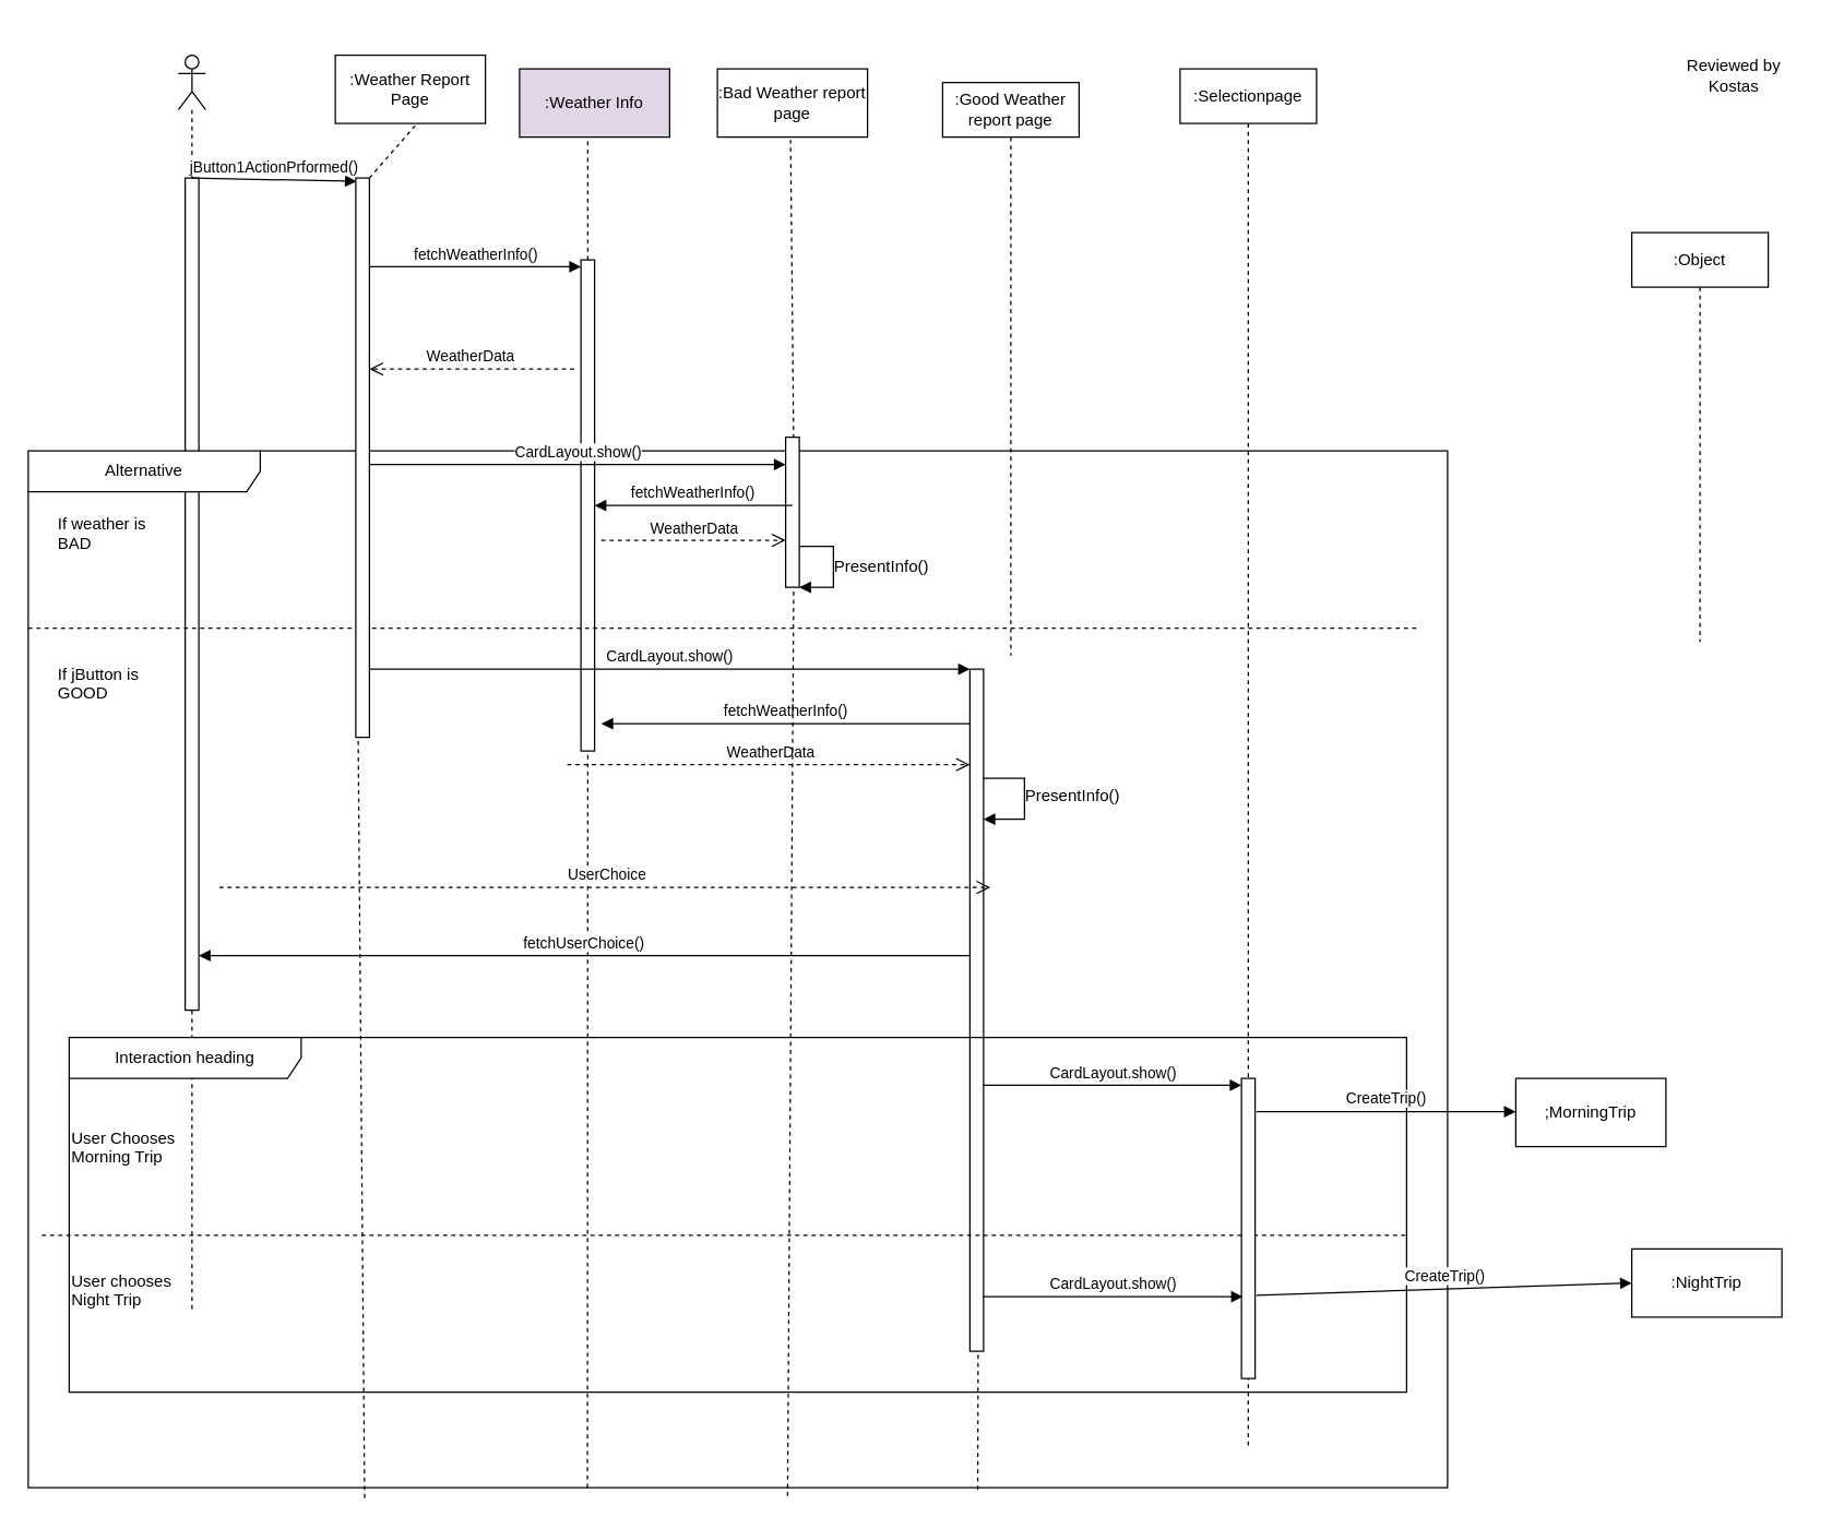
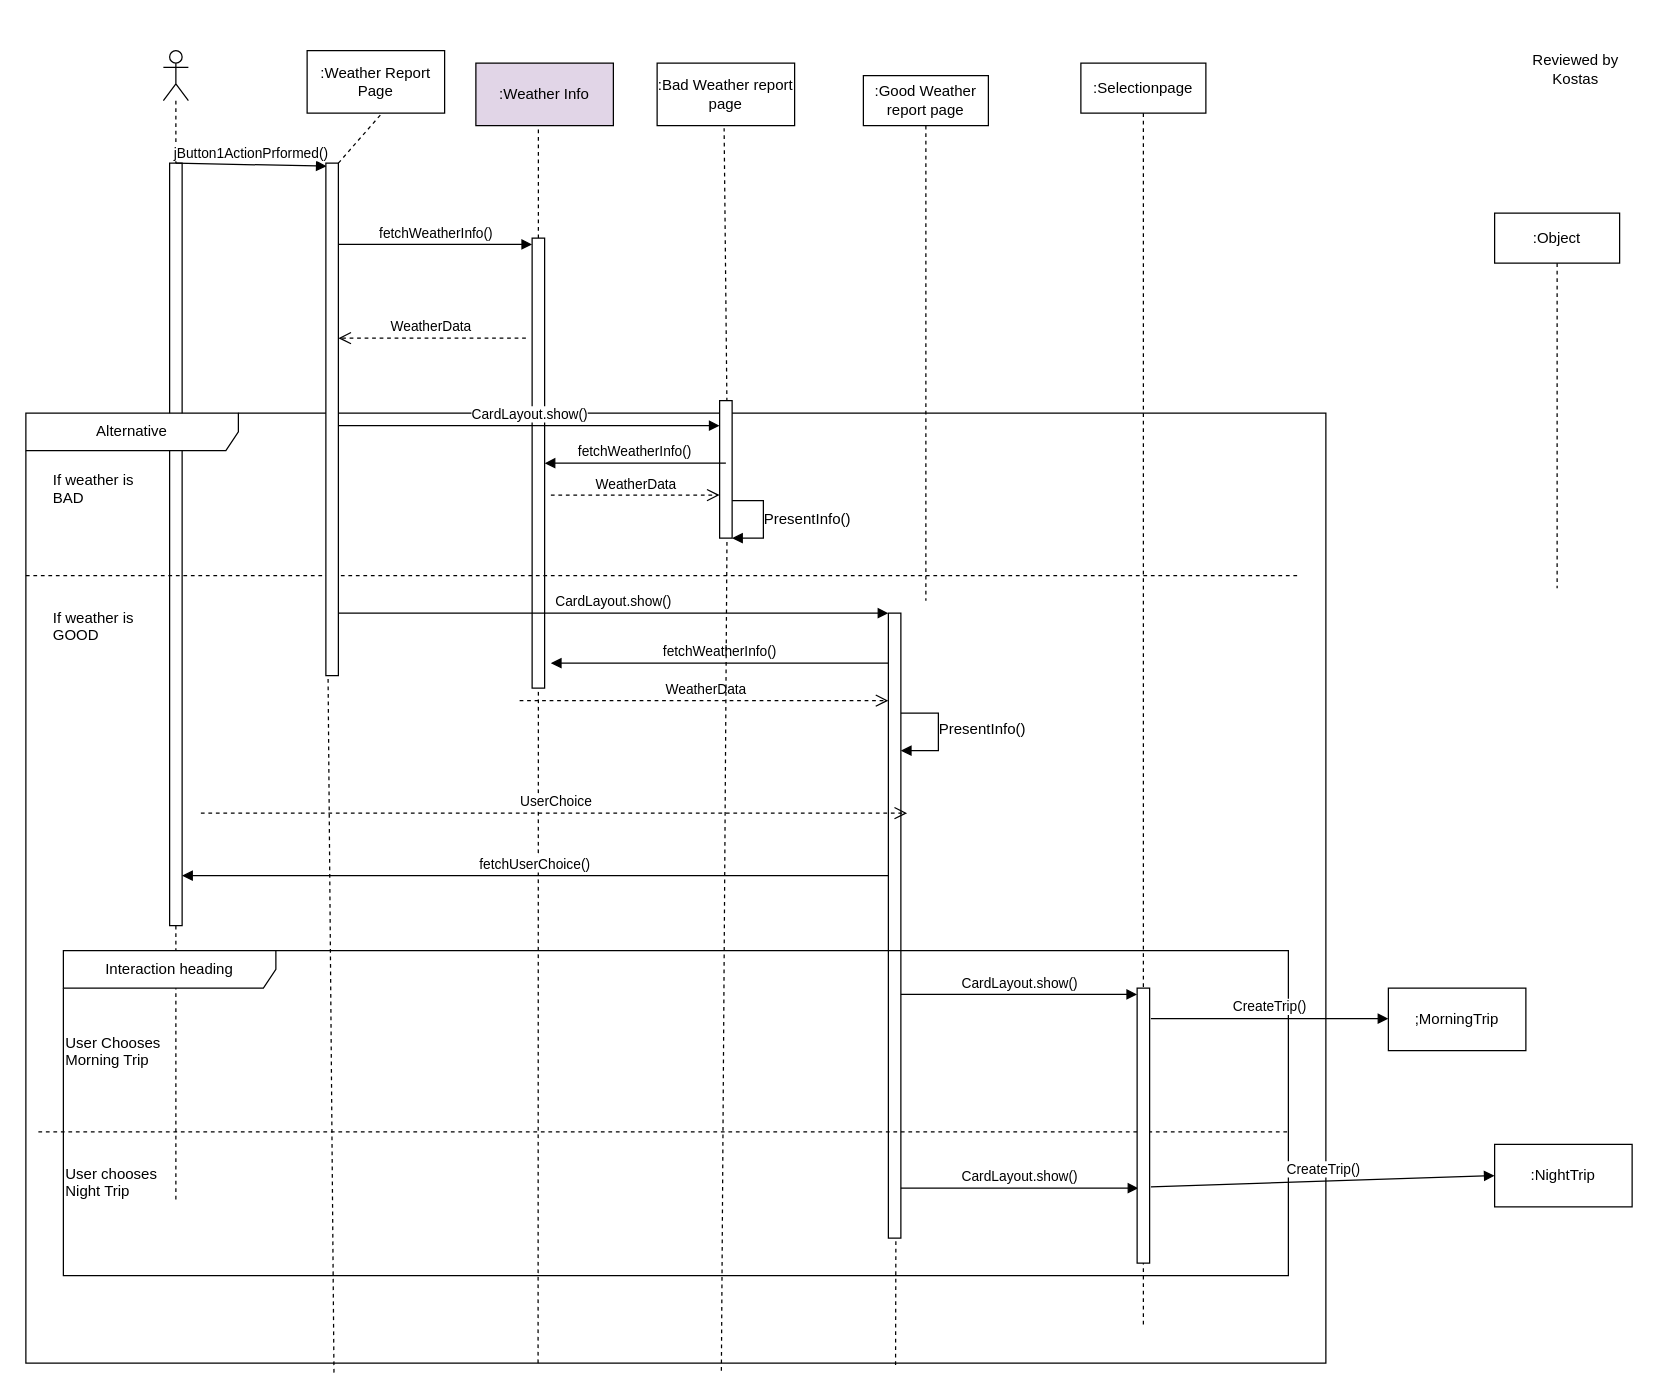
  <mxCell id="0" />
  <mxCell id="1" parent="0" />
  <mxCell id="2" value="" style="shape=umlLifeline;perimeter=lifelinePerimeter;whiteSpace=wrap;html=1;container=1;dropTarget=0;collapsible=0;recursiveResize=0;outlineConnect=0;portConstraint=eastwest;newEdgeStyle={&quot;curved&quot;:0,&quot;rounded&quot;:0};participant=umlActor;" vertex="1" parent="1"><mxGeometry x="130" y="40" width="20" height="920" as="geometry" /></mxCell>
  <mxCell id="3" value="" style="html=1;points=[[0,0,0,0,5],[0,1,0,0,-5],[1,0,0,0,5],[1,1,0,0,-5]];perimeter=orthogonalPerimeter;outlineConnect=0;targetShapes=umlLifeline;portConstraint=eastwest;newEdgeStyle={&quot;curved&quot;:0,&quot;rounded&quot;:0};" vertex="1" parent="2"><mxGeometry x="5" y="90" width="10" height="610" as="geometry" /></mxCell>
  <mxCell id="4" value="" style="html=1;verticalAlign=bottom;endArrow=none;dashed=1;labelBackgroundColor=none;fontFamily=Verdana;fontSize=12;elbow=vertical;startFill=0;entryX=0.545;entryY=1;entryDx=0;entryDy=0;entryPerimeter=0;" edge="1" parent="1" source="32" target="44"><mxGeometry relative="1" as="geometry"><mxPoint x="262" y="101.28" as="targetPoint" /><mxPoint x="282" y="400" as="sourcePoint" /></mxGeometry></mxCell>
  <mxCell id="5" value="" style="html=1;verticalAlign=bottom;endArrow=none;dashed=1;labelBackgroundColor=none;fontFamily=Verdana;fontSize=12;elbow=vertical;startFill=0;entryX=0.586;entryY=1.027;entryDx=0;entryDy=0;entryPerimeter=0;exitX=0.691;exitY=0.988;exitDx=0;exitDy=0;exitPerimeter=0;" edge="1" parent="1" source="34"><mxGeometry relative="1" as="geometry"><mxPoint x="578.6" y="102.16" as="targetPoint" /><mxPoint x="579" y="410" as="sourcePoint" /></mxGeometry></mxCell>
  <mxCell id="6" value="jButton1ActionPrformed()" style="html=1;verticalAlign=bottom;endArrow=block;curved=0;rounded=0;entryX=0.064;entryY=0.006;entryDx=0;entryDy=0;entryPerimeter=0;" edge="1" parent="1" target="32"><mxGeometry width="80" relative="1" as="geometry"><mxPoint x="140" y="130" as="sourcePoint" /><mxPoint x="270" y="130" as="targetPoint" /></mxGeometry></mxCell>
  <mxCell id="7" value="" style="html=1;verticalAlign=bottom;endArrow=none;dashed=1;labelBackgroundColor=none;fontFamily=Verdana;fontSize=12;elbow=vertical;startFill=0;entryX=0.5;entryY=1;entryDx=0;entryDy=0;" edge="1" parent="1" source="9"><mxGeometry relative="1" as="geometry"><mxPoint x="430" y="100" as="targetPoint" /><mxPoint x="430" y="400" as="sourcePoint" /></mxGeometry></mxCell>
  <mxCell id="8" value="" style="html=1;verticalAlign=bottom;endArrow=none;dashed=1;labelBackgroundColor=none;fontFamily=Verdana;fontSize=12;elbow=vertical;startFill=0;entryX=0.5;entryY=1;entryDx=0;entryDy=0;exitX=0.394;exitY=1;exitDx=0;exitDy=0;exitPerimeter=0;" edge="1" parent="1" source="12" target="9"><mxGeometry relative="1" as="geometry"><mxPoint x="430" y="100" as="targetPoint" /><mxPoint x="430" y="400" as="sourcePoint" /></mxGeometry></mxCell>
  <mxCell id="9" value="" style="html=1;points=[[0,0,0,0,5],[0,1,0,0,-5],[1,0,0,0,5],[1,1,0,0,-5]];perimeter=orthogonalPerimeter;outlineConnect=0;targetShapes=umlLifeline;portConstraint=eastwest;newEdgeStyle={&quot;curved&quot;:0,&quot;rounded&quot;:0};" vertex="1" parent="1"><mxGeometry x="425" y="190" width="10" height="360" as="geometry" /></mxCell>
  <mxCell id="10" value="fetchWeatherInfo()" style="html=1;verticalAlign=bottom;endArrow=block;curved=0;rounded=0;entryX=0;entryY=0;entryDx=0;entryDy=5;entryPerimeter=0;" edge="1" parent="1" source="32" target="9"><mxGeometry width="80" relative="1" as="geometry"><mxPoint x="285" y="160" as="sourcePoint" /><mxPoint x="421" y="161" as="targetPoint" /><mxPoint as="offset" /></mxGeometry></mxCell>
  <mxCell id="11" value="WeatherData" style="html=1;verticalAlign=bottom;endArrow=open;dashed=1;endSize=8;curved=0;rounded=0;" edge="1" parent="1" target="32"><mxGeometry x="0.007" relative="1" as="geometry"><mxPoint x="420" y="270" as="sourcePoint" /><mxPoint x="480" y="290" as="targetPoint" /><mxPoint as="offset" /></mxGeometry></mxCell>
  <mxCell id="12" value="Alternative" style="shape=umlFrame;whiteSpace=wrap;html=1;pointerEvents=0;recursiveResize=0;container=1;collapsible=0;width=170;" vertex="1" parent="1"><mxGeometry x="20" y="330" width="1040" height="760" as="geometry" /></mxCell>
  <mxCell id="13" value="&lt;div&gt;If weather is&amp;nbsp;&lt;/div&gt;&lt;div&gt;BAD&lt;/div&gt;" style="text;html=1;" vertex="1" parent="12"><mxGeometry width="100" height="20" relative="1" as="geometry"><mxPoint x="20" y="40" as="offset" /></mxGeometry></mxCell>
- <mxCell id="14" value="&lt;div&gt;If jButton is &lt;br&gt;&lt;/div&gt;&lt;div&gt;GOOD&lt;/div&gt;" style="line;strokeWidth=1;dashed=1;labelPosition=center;verticalLabelPosition=bottom;align=left;verticalAlign=top;spacingLeft=20;spacingTop=15;html=1;whiteSpace=wrap;" vertex="1" parent="12"><mxGeometry y="125" width="1020" height="10" as="geometry" /></mxCell>
+ <mxCell id="14" value="&lt;div&gt;If weather is &lt;br&gt;&lt;/div&gt;&lt;div&gt;GOOD&lt;/div&gt;" style="line;strokeWidth=1;dashed=1;labelPosition=center;verticalLabelPosition=bottom;align=left;verticalAlign=top;spacingLeft=20;spacingTop=15;html=1;whiteSpace=wrap;" vertex="1" parent="12"><mxGeometry y="125" width="1020" height="10" as="geometry" /></mxCell>
  <mxCell id="15" value="" style="html=1;verticalAlign=bottom;endArrow=none;dashed=1;labelBackgroundColor=none;fontFamily=Verdana;fontSize=12;elbow=vertical;startFill=0;exitX=0.237;exitY=1.01;exitDx=0;exitDy=0;exitPerimeter=0;entryX=1;entryY=1;entryDx=0;entryDy=-5;entryPerimeter=0;" edge="1" parent="12" source="12"><mxGeometry relative="1" as="geometry"><mxPoint x="241.68" y="202" as="targetPoint" /><mxPoint x="240.0" y="250" as="sourcePoint" /></mxGeometry></mxCell>
  <mxCell id="16" value="CardLayout.show()" style="html=1;verticalAlign=bottom;endArrow=block;curved=0;rounded=0;" edge="1" parent="12" source="32" target="17"><mxGeometry width="80" relative="1" as="geometry"><mxPoint x="240" y="170" as="sourcePoint" /><mxPoint x="530" y="170" as="targetPoint" /><mxPoint as="offset" /></mxGeometry></mxCell>
  <mxCell id="17" value="" style="html=1;points=[[0,0,0,0,5],[0,1,0,0,-5],[1,0,0,0,5],[1,1,0,0,-5]];perimeter=orthogonalPerimeter;outlineConnect=0;targetShapes=umlLifeline;portConstraint=eastwest;newEdgeStyle={&quot;curved&quot;:0,&quot;rounded&quot;:0};" vertex="1" parent="12"><mxGeometry x="690" y="160" width="10" height="500" as="geometry" /></mxCell>
  <mxCell id="18" value="" style="html=1;verticalAlign=bottom;endArrow=none;dashed=1;labelBackgroundColor=none;fontFamily=Verdana;fontSize=12;elbow=vertical;startFill=0;entryX=0.6;entryY=1;entryDx=0;entryDy=0;entryPerimeter=0;exitX=0.669;exitY=1.002;exitDx=0;exitDy=0;exitPerimeter=0;" edge="1" parent="12" source="12" target="17"><mxGeometry relative="1" as="geometry"><mxPoint x="690" y="-220" as="targetPoint" /><mxPoint x="693" y="252" as="sourcePoint" /></mxGeometry></mxCell>
  <mxCell id="19" value="" style="html=1;align=left;spacingLeft=2;endArrow=block;rounded=0;edgeStyle=orthogonalEdgeStyle;curved=0;rounded=0;" edge="1" parent="12"><mxGeometry relative="1" as="geometry"><mxPoint x="560" y="70" as="sourcePoint" /><Array as="points"><mxPoint x="590" y="100" /></Array><mxPoint x="565" y="100" as="targetPoint" /></mxGeometry></mxCell>
  <mxCell id="20" value="PresentInfo()" style="text;html=1;align=center;verticalAlign=middle;resizable=0;points=[];autosize=1;strokeColor=none;fillColor=none;" vertex="1" parent="12"><mxGeometry x="580" y="70" width="90" height="30" as="geometry" /></mxCell>
  <mxCell id="21" value="" style="html=1;align=left;spacingLeft=2;endArrow=block;rounded=0;edgeStyle=orthogonalEdgeStyle;curved=0;rounded=0;" edge="1" parent="12" target="17"><mxGeometry relative="1" as="geometry"><mxPoint x="700" y="240" as="sourcePoint" /><Array as="points"><mxPoint x="730" y="240" /><mxPoint x="730" y="270" /></Array><mxPoint x="705" y="270" as="targetPoint" /></mxGeometry></mxCell>
  <mxCell id="22" value="WeatherData" style="html=1;verticalAlign=bottom;endArrow=open;dashed=1;endSize=8;curved=0;rounded=0;exitX=1;exitY=1;exitDx=0;exitDy=-5;exitPerimeter=0;" edge="1" parent="12"><mxGeometry x="0.007" relative="1" as="geometry"><mxPoint x="395" y="230" as="sourcePoint" /><mxPoint x="690" y="230" as="targetPoint" /><mxPoint as="offset" /></mxGeometry></mxCell>
  <mxCell id="23" value="fetchWeatherInfo()" style="html=1;verticalAlign=bottom;endArrow=block;curved=0;rounded=0;" edge="1" parent="12"><mxGeometry width="80" relative="1" as="geometry"><mxPoint x="690" y="200" as="sourcePoint" /><mxPoint x="420" y="200" as="targetPoint" /><mxPoint as="offset" /></mxGeometry></mxCell>
  <mxCell id="24" value="PresentInfo()" style="text;html=1;align=center;verticalAlign=middle;resizable=0;points=[];autosize=1;strokeColor=none;fillColor=none;" vertex="1" parent="12"><mxGeometry x="720" y="238" width="90" height="30" as="geometry" /></mxCell>
  <mxCell id="25" value="Interaction heading" style="shape=umlFrame;whiteSpace=wrap;html=1;pointerEvents=0;recursiveResize=0;container=1;collapsible=0;width=170;" vertex="1" parent="12"><mxGeometry x="30" y="430" width="980" height="260" as="geometry" /></mxCell>
  <mxCell id="26" value="&lt;div&gt;User Chooses&lt;/div&gt;&lt;div&gt;Morning Trip&lt;/div&gt;" style="text;html=1;" vertex="1" parent="25"><mxGeometry width="100" height="20" relative="1" as="geometry"><mxPoint y="60" as="offset" /></mxGeometry></mxCell>
  <mxCell id="27" value="&lt;div&gt;User chooses&amp;nbsp;&lt;/div&gt;&lt;div&gt;Night Trip&lt;/div&gt;" style="line;strokeWidth=1;dashed=1;labelPosition=center;verticalLabelPosition=bottom;align=left;verticalAlign=top;spacingLeft=20;spacingTop=15;html=1;whiteSpace=wrap;" vertex="1" parent="25"><mxGeometry x="-20" y="140" width="1000" height="10" as="geometry" /></mxCell>
  <mxCell id="28" value="CardLayout.show()" style="html=1;verticalAlign=bottom;endArrow=block;curved=0;rounded=0;entryX=0;entryY=0;entryDx=0;entryDy=5;entryPerimeter=0;" edge="1" parent="25"><mxGeometry width="80" relative="1" as="geometry"><mxPoint x="670" y="190" as="sourcePoint" /><mxPoint x="860" y="190" as="targetPoint" /><mxPoint as="offset" /></mxGeometry></mxCell>
  <mxCell id="29" value="CreateTrip()" style="html=1;verticalAlign=bottom;endArrow=block;curved=0;rounded=0;entryX=0;entryY=0.5;entryDx=0;entryDy=0;" edge="1" parent="25" target="40"><mxGeometry width="80" relative="1" as="geometry"><mxPoint x="870" y="189" as="sourcePoint" /><mxPoint x="1060" y="189" as="targetPoint" /><mxPoint as="offset" /></mxGeometry></mxCell>
  <mxCell id="30" value="UserChoice" style="html=1;verticalAlign=bottom;endArrow=open;dashed=1;endSize=8;curved=0;rounded=0;entryX=0;entryY=0.667;entryDx=0;entryDy=0;entryPerimeter=0;" edge="1" parent="12"><mxGeometry x="0.007" relative="1" as="geometry"><mxPoint x="140" y="320" as="sourcePoint" /><mxPoint x="705" y="320" as="targetPoint" /><mxPoint as="offset" /></mxGeometry></mxCell>
  <mxCell id="31" value="fetchUserChoice()" style="html=1;verticalAlign=bottom;endArrow=block;curved=0;rounded=0;" edge="1" parent="12"><mxGeometry width="80" relative="1" as="geometry"><mxPoint x="690" y="370" as="sourcePoint" /><mxPoint x="125" y="370" as="targetPoint" /><mxPoint as="offset" /></mxGeometry></mxCell>
  <mxCell id="32" value="" style="html=1;points=[[0,0,0,0,5],[0,1,0,0,-5],[1,0,0,0,5],[1,1,0,0,-5]];perimeter=orthogonalPerimeter;outlineConnect=0;targetShapes=umlLifeline;portConstraint=eastwest;newEdgeStyle={&quot;curved&quot;:0,&quot;rounded&quot;:0};" vertex="1" parent="12"><mxGeometry x="240" y="-200" width="10" height="410" as="geometry" /></mxCell>
  <mxCell id="33" value="" style="html=1;verticalAlign=bottom;endArrow=none;dashed=1;labelBackgroundColor=none;fontFamily=Verdana;fontSize=12;elbow=vertical;startFill=0;entryX=0.586;entryY=1.027;entryDx=0;entryDy=0;entryPerimeter=0;exitX=0.535;exitY=1.008;exitDx=0;exitDy=0;exitPerimeter=0;" edge="1" parent="1" source="12" target="34"><mxGeometry relative="1" as="geometry"><mxPoint x="579" y="102" as="targetPoint" /><mxPoint x="586" y="557" as="sourcePoint" /></mxGeometry></mxCell>
  <mxCell id="34" value="" style="html=1;points=[[0,0,0,0,5],[0,1,0,0,-5],[1,0,0,0,5],[1,1,0,0,-5]];perimeter=orthogonalPerimeter;outlineConnect=0;targetShapes=umlLifeline;portConstraint=eastwest;newEdgeStyle={&quot;curved&quot;:0,&quot;rounded&quot;:0};" vertex="1" parent="1"><mxGeometry x="575" y="320" width="10" height="110" as="geometry" /></mxCell>
  <mxCell id="35" value="fetchWeatherInfo()" style="html=1;verticalAlign=bottom;endArrow=block;curved=0;rounded=0;exitX=0.5;exitY=0.455;exitDx=0;exitDy=0;exitPerimeter=0;" edge="1" parent="1" source="34" target="9"><mxGeometry width="80" relative="1" as="geometry"><mxPoint x="410" y="380" as="sourcePoint" /><mxPoint x="550" y="380" as="targetPoint" /><mxPoint as="offset" /></mxGeometry></mxCell>
  <mxCell id="36" value="WeatherData" style="html=1;verticalAlign=bottom;endArrow=open;dashed=1;endSize=8;curved=0;rounded=0;exitX=1.5;exitY=0.571;exitDx=0;exitDy=0;exitPerimeter=0;" edge="1" parent="1" source="9" target="34"><mxGeometry x="0.007" relative="1" as="geometry"><mxPoint x="555" y="420" as="sourcePoint" /><mxPoint x="420" y="420" as="targetPoint" /><mxPoint as="offset" /></mxGeometry></mxCell>
  <mxCell id="37" value="CardLayout.show()" style="html=1;verticalAlign=bottom;endArrow=block;curved=0;rounded=0;entryX=0;entryY=0.182;entryDx=0;entryDy=0;entryPerimeter=0;" edge="1" parent="1" source="32" target="34"><mxGeometry width="80" relative="1" as="geometry"><mxPoint x="265" y="360" as="sourcePoint" /><mxPoint x="555" y="360" as="targetPoint" /></mxGeometry></mxCell>
  <mxCell id="38" value="CardLayout.show()" style="html=1;verticalAlign=bottom;endArrow=block;curved=0;rounded=0;entryX=0;entryY=0;entryDx=0;entryDy=5;entryPerimeter=0;" edge="1" parent="1" source="17" target="47"><mxGeometry width="80" relative="1" as="geometry"><mxPoint x="640" y="850" as="sourcePoint" /><mxPoint x="1080" y="850" as="targetPoint" /><mxPoint as="offset" /></mxGeometry></mxCell>
  <mxCell id="39" value=";MorningTrip" style="html=1;whiteSpace=wrap;" vertex="1" parent="1"><mxGeometry x="1110" y="790" width="110" height="50" as="geometry" /></mxCell>
  <mxCell id="40" value=":NightTrip" style="html=1;whiteSpace=wrap;" vertex="1" parent="1"><mxGeometry x="1195" y="915" width="110" height="50" as="geometry" /></mxCell>
  <mxCell id="41" value="CreateTrip()" style="html=1;verticalAlign=bottom;endArrow=block;curved=0;rounded=0;entryX=0;entryY=0;entryDx=0;entryDy=5;entryPerimeter=0;" edge="1" parent="1"><mxGeometry width="80" relative="1" as="geometry"><mxPoint x="920" y="814.41" as="sourcePoint" /><mxPoint x="1110" y="814.41" as="targetPoint" /><mxPoint as="offset" /></mxGeometry></mxCell>
  <mxCell id="42" value=":Bad Weather report page" style="html=1;whiteSpace=wrap;" vertex="1" parent="1"><mxGeometry x="525" y="50" width="110" height="50" as="geometry" /></mxCell>
  <mxCell id="43" value=":Weather Info" style="html=1;whiteSpace=wrap;fillColor=#e1d5e7;" vertex="1" parent="1"><mxGeometry x="380" y="50" width="110" height="50" as="geometry" /></mxCell>
  <mxCell id="44" value=":Weather Report Page" style="html=1;whiteSpace=wrap;" vertex="1" parent="1"><mxGeometry x="245" y="40" width="110" height="50" as="geometry" /></mxCell>
- <mxCell id="45" value="Reviewed by Kostas" style="text;html=1;align=center;verticalAlign=middle;whiteSpace=wrap;rounded=0;" vertex="1" parent="1"><mxGeometry x="1220" y="20" width="100" height="70" as="geometry" /></mxCell>
+ <mxCell id="45" value="Reviewed by Kostas" style="text;html=1;align=center;verticalAlign=middle;whiteSpace=wrap;rounded=0;" vertex="1" parent="1"><mxGeometry x="1210" y="20" width="100" height="70" as="geometry" /></mxCell>
  <mxCell id="46" value=":Selectionpage" style="shape=umlLifeline;perimeter=lifelinePerimeter;whiteSpace=wrap;html=1;container=1;dropTarget=0;collapsible=0;recursiveResize=0;outlineConnect=0;portConstraint=eastwest;newEdgeStyle={&quot;curved&quot;:0,&quot;rounded&quot;:0};" vertex="1" parent="1"><mxGeometry x="864" y="50" width="100" height="1010" as="geometry" /></mxCell>
  <mxCell id="47" value="" style="html=1;points=[[0,0,0,0,5],[0,1,0,0,-5],[1,0,0,0,5],[1,1,0,0,-5]];perimeter=orthogonalPerimeter;outlineConnect=0;targetShapes=umlLifeline;portConstraint=eastwest;newEdgeStyle={&quot;curved&quot;:0,&quot;rounded&quot;:0};" vertex="1" parent="46"><mxGeometry x="45" y="740" width="10" height="220" as="geometry" /></mxCell>
  <mxCell id="48" value=":Object" style="shape=umlLifeline;perimeter=lifelinePerimeter;whiteSpace=wrap;html=1;container=1;dropTarget=0;collapsible=0;recursiveResize=0;outlineConnect=0;portConstraint=eastwest;newEdgeStyle={&quot;curved&quot;:0,&quot;rounded&quot;:0};" vertex="1" parent="1"><mxGeometry x="1195" y="170" width="100" height="300" as="geometry" /></mxCell>
  <mxCell id="49" value=":Good Weather report page" style="shape=umlLifeline;perimeter=lifelinePerimeter;whiteSpace=wrap;html=1;container=1;dropTarget=0;collapsible=0;recursiveResize=0;outlineConnect=0;portConstraint=eastwest;newEdgeStyle={&quot;curved&quot;:0,&quot;rounded&quot;:0};" vertex="1" parent="1"><mxGeometry x="690" y="60" width="100" height="420" as="geometry" /></mxCell>
